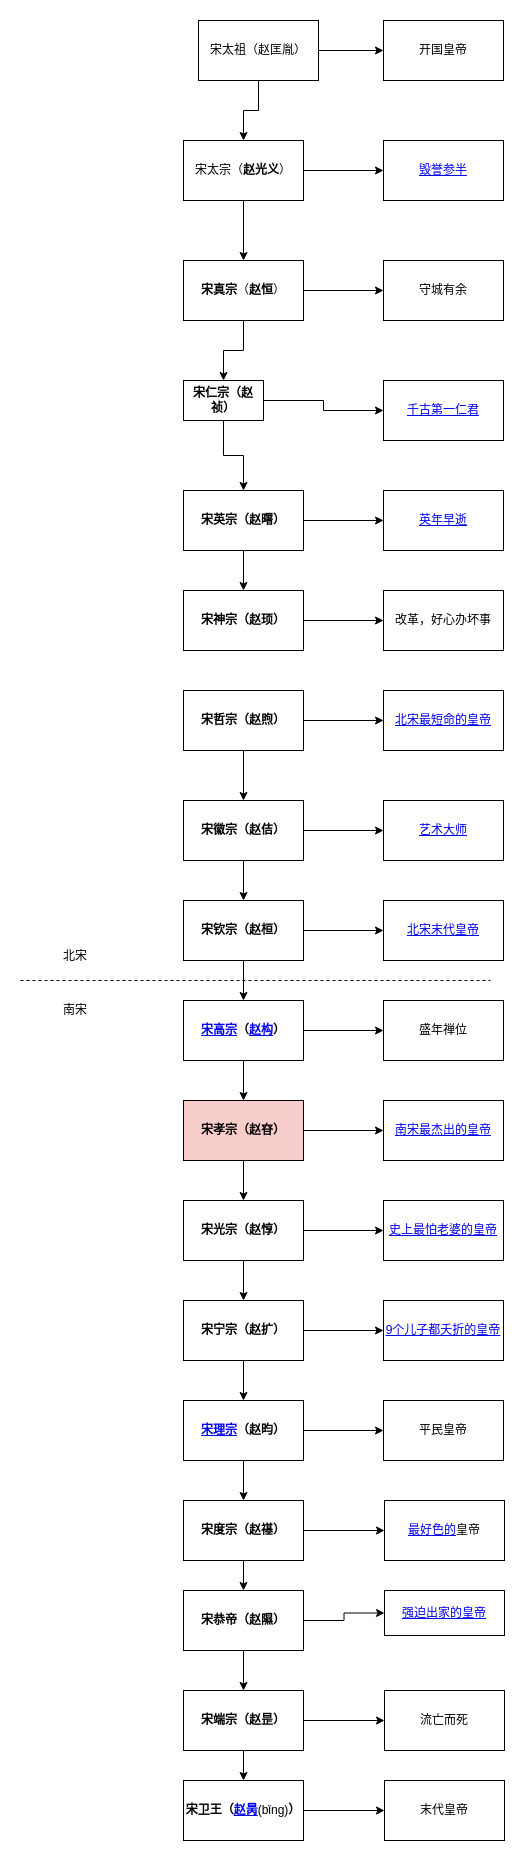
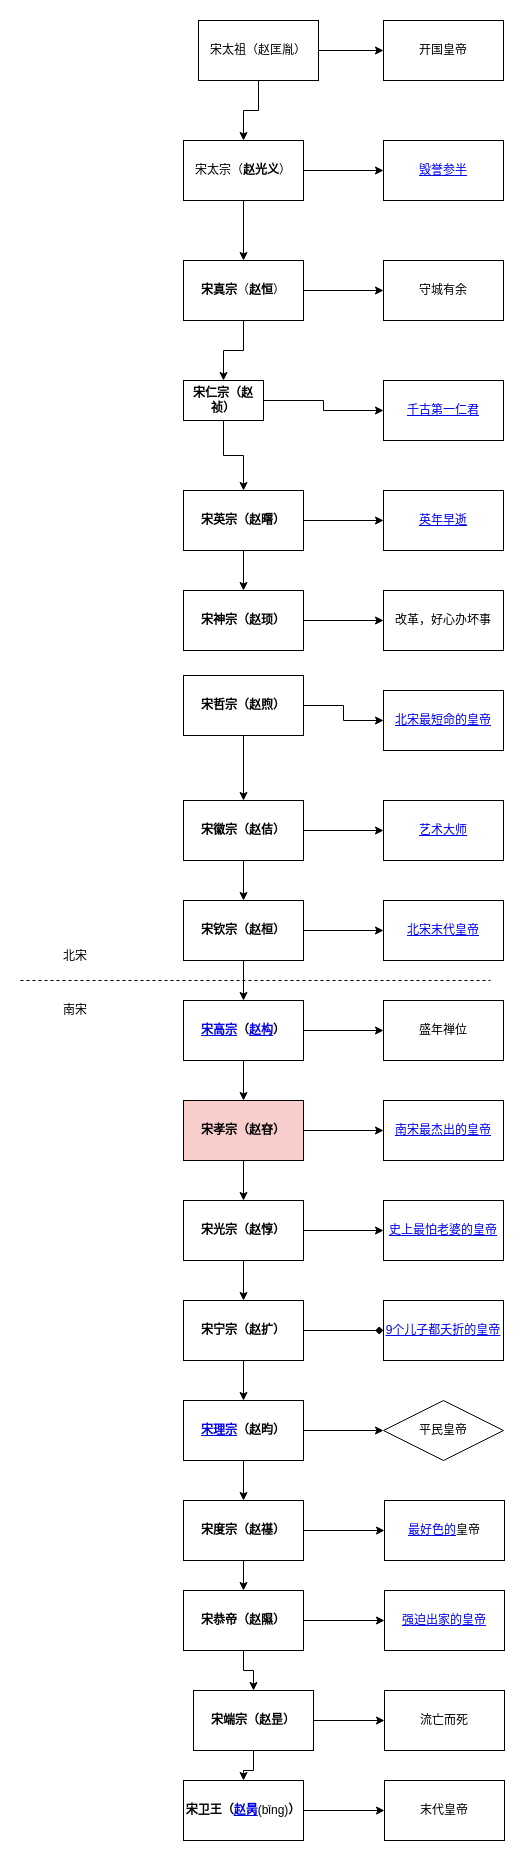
  <mxCell id="0" />
  <mxCell id="1" parent="0" />
  <mxCell id="2" value="" style="edgeStyle=orthogonalEdgeStyle;rounded=0;orthogonalLoop=1;jettySize=auto;html=1;" edge="1" parent="1" source="4" target="5"><mxGeometry relative="1" as="geometry" /></mxCell>
  <mxCell id="3" style="edgeStyle=orthogonalEdgeStyle;rounded=0;orthogonalLoop=1;jettySize=auto;html=1;entryX=0.5;entryY=0;entryDx=0;entryDy=0;" edge="1" parent="1" source="4" target="8"><mxGeometry relative="1" as="geometry" /></mxCell>
  <mxCell id="4" value="宋太祖（赵匡胤）" style="rounded=0;whiteSpace=wrap;html=1;" vertex="1" parent="1"><mxGeometry x="198" y="20" width="120" height="60" as="geometry" /></mxCell>
  <mxCell id="5" value="开国皇帝" style="rounded=0;whiteSpace=wrap;html=1;" vertex="1" parent="1"><mxGeometry x="383" y="20" width="120" height="60" as="geometry" /></mxCell>
  <mxCell id="6" value="" style="edgeStyle=orthogonalEdgeStyle;rounded=0;orthogonalLoop=1;jettySize=auto;html=1;" edge="1" parent="1" source="8" target="9"><mxGeometry relative="1" as="geometry" /></mxCell>
  <mxCell id="7" style="edgeStyle=orthogonalEdgeStyle;rounded=0;orthogonalLoop=1;jettySize=auto;html=1;entryX=0.5;entryY=0;entryDx=0;entryDy=0;" edge="1" parent="1" source="8" target="12"><mxGeometry relative="1" as="geometry" /></mxCell>
  <mxCell id="8" value="宋太宗（&lt;strong&gt;赵光义&lt;/strong&gt;）" style="rounded=0;whiteSpace=wrap;html=1;" vertex="1" parent="1"><mxGeometry x="183" y="140" width="120" height="60" as="geometry" /></mxCell>
  <mxCell id="9" value="&lt;a href=&quot;http://www.qulishi.com/news/201304/443.html&quot; target=&quot;_blank&quot;&gt;毁誉参半&lt;/a&gt;" style="rounded=0;whiteSpace=wrap;html=1;" vertex="1" parent="1"><mxGeometry x="383" y="140" width="120" height="60" as="geometry" /></mxCell>
  <mxCell id="10" value="" style="edgeStyle=orthogonalEdgeStyle;rounded=0;orthogonalLoop=1;jettySize=auto;html=1;" edge="1" parent="1" source="12" target="13"><mxGeometry relative="1" as="geometry" /></mxCell>
  <mxCell id="11" style="edgeStyle=orthogonalEdgeStyle;rounded=0;orthogonalLoop=1;jettySize=auto;html=1;entryX=0.5;entryY=0;entryDx=0;entryDy=0;" edge="1" parent="1" source="12" target="16"><mxGeometry relative="1" as="geometry" /></mxCell>
  <mxCell id="12" value="&lt;strong&gt;宋真宗&lt;/strong&gt;（&lt;strong&gt;赵恒&lt;/strong&gt;）" style="rounded=0;whiteSpace=wrap;html=1;" vertex="1" parent="1"><mxGeometry x="183" y="260" width="120" height="60" as="geometry" /></mxCell>
  <mxCell id="13" value="守城有余" style="rounded=0;whiteSpace=wrap;html=1;" vertex="1" parent="1"><mxGeometry x="383" y="260" width="120" height="60" as="geometry" /></mxCell>
  <mxCell id="14" value="" style="edgeStyle=orthogonalEdgeStyle;rounded=0;orthogonalLoop=1;jettySize=auto;html=1;" edge="1" parent="1" source="16" target="17"><mxGeometry relative="1" as="geometry" /></mxCell>
  <mxCell id="15" style="edgeStyle=orthogonalEdgeStyle;rounded=0;orthogonalLoop=1;jettySize=auto;html=1;entryX=0.5;entryY=0;entryDx=0;entryDy=0;" edge="1" parent="1" source="16" target="20"><mxGeometry relative="1" as="geometry" /></mxCell>
  <mxCell id="16" value="&lt;strong&gt;宋仁宗（&lt;/strong&gt;&lt;strong&gt;赵祯&lt;/strong&gt;&lt;strong&gt;）&lt;/strong&gt;" style="rounded=0;whiteSpace=wrap;html=1;" vertex="1" parent="1"><mxGeometry x="183" y="380" width="80" height="40" as="geometry" /></mxCell>
  <mxCell id="17" value="&lt;a href=&quot;http://www.qulishi.com/news/201304/445.html&quot; target=&quot;_blank&quot;&gt;千古第一仁君&lt;/a&gt;&lt;br&gt;" style="rounded=0;whiteSpace=wrap;html=1;" vertex="1" parent="1"><mxGeometry x="383" y="380" width="120" height="60" as="geometry" /></mxCell>
  <mxCell id="18" value="" style="edgeStyle=orthogonalEdgeStyle;rounded=0;orthogonalLoop=1;jettySize=auto;html=1;" edge="1" parent="1" source="20" target="21"><mxGeometry relative="1" as="geometry" /></mxCell>
  <mxCell id="19" style="edgeStyle=orthogonalEdgeStyle;rounded=0;orthogonalLoop=1;jettySize=auto;html=1;exitX=0.5;exitY=1;exitDx=0;exitDy=0;entryX=0.5;entryY=0;entryDx=0;entryDy=0;" edge="1" parent="1" source="20" target="23"><mxGeometry relative="1" as="geometry" /></mxCell>
  <mxCell id="20" value="&lt;strong&gt;宋英宗（&lt;/strong&gt;&lt;strong&gt;赵曙&lt;/strong&gt;&lt;strong&gt;）&lt;/strong&gt;" style="rounded=0;whiteSpace=wrap;html=1;" vertex="1" parent="1"><mxGeometry x="183" y="490" width="120" height="60" as="geometry" /></mxCell>
  <mxCell id="21" value="&lt;a href=&quot;http://www.qulishi.com/news/201304/446.html&quot; target=&quot;_blank&quot;&gt;英年早逝&lt;/a&gt;&lt;br&gt;" style="rounded=0;whiteSpace=wrap;html=1;" vertex="1" parent="1"><mxGeometry x="383" y="490" width="120" height="60" as="geometry" /></mxCell>
  <mxCell id="22" value="" style="edgeStyle=orthogonalEdgeStyle;rounded=0;orthogonalLoop=1;jettySize=auto;html=1;" edge="1" parent="1" source="23" target="24"><mxGeometry relative="1" as="geometry" /></mxCell>
  <mxCell id="23" value="&lt;strong&gt;宋神宗（&lt;/strong&gt;&lt;strong&gt;赵顼&lt;/strong&gt;&lt;strong&gt;）&lt;/strong&gt;" style="rounded=0;whiteSpace=wrap;html=1;" vertex="1" parent="1"><mxGeometry x="183" y="590" width="120" height="60" as="geometry" /></mxCell>
  <mxCell id="24" value="改革，好心办坏事" style="rounded=0;whiteSpace=wrap;html=1;" vertex="1" parent="1"><mxGeometry x="383" y="590" width="120" height="60" as="geometry" /></mxCell>
  <mxCell id="25" value="" style="edgeStyle=orthogonalEdgeStyle;rounded=0;orthogonalLoop=1;jettySize=auto;html=1;" edge="1" parent="1" source="27" target="28"><mxGeometry relative="1" as="geometry" /></mxCell>
  <mxCell id="26" style="edgeStyle=orthogonalEdgeStyle;rounded=0;orthogonalLoop=1;jettySize=auto;html=1;" edge="1" parent="1" source="27" target="31"><mxGeometry relative="1" as="geometry" /></mxCell>
- <mxCell id="27" value="&lt;strong&gt;宋哲宗（&lt;/strong&gt;&lt;strong&gt;赵煦&lt;/strong&gt;&lt;strong&gt;）&lt;/strong&gt;" style="rounded=0;whiteSpace=wrap;html=1;" vertex="1" parent="1"><mxGeometry x="183" y="690" width="120" height="60" as="geometry" /></mxCell>
+ <mxCell id="27" value="&lt;strong&gt;宋哲宗（&lt;/strong&gt;&lt;strong&gt;赵煦&lt;/strong&gt;&lt;strong&gt;）&lt;/strong&gt;" style="rounded=0;whiteSpace=wrap;html=1;" vertex="1" parent="1"><mxGeometry x="183" y="675" width="120" height="60" as="geometry" /></mxCell>
  <mxCell id="28" value="&lt;a href=&quot;http://www.qulishi.com/news/201304/456.html&quot; target=&quot;_blank&quot;&gt;北宋最短命的皇帝&lt;/a&gt;&lt;br&gt;" style="rounded=0;whiteSpace=wrap;html=1;" vertex="1" parent="1"><mxGeometry x="383" y="690" width="120" height="60" as="geometry" /></mxCell>
  <mxCell id="29" value="" style="edgeStyle=orthogonalEdgeStyle;rounded=0;orthogonalLoop=1;jettySize=auto;html=1;" edge="1" parent="1" source="31" target="32"><mxGeometry relative="1" as="geometry" /></mxCell>
  <mxCell id="30" style="edgeStyle=orthogonalEdgeStyle;rounded=0;orthogonalLoop=1;jettySize=auto;html=1;entryX=0.5;entryY=0;entryDx=0;entryDy=0;" edge="1" parent="1" source="31" target="35"><mxGeometry relative="1" as="geometry" /></mxCell>
  <mxCell id="31" value="&lt;strong&gt;宋徽宗（&lt;/strong&gt;&lt;strong&gt;赵佶&lt;/strong&gt;&lt;strong&gt;）&lt;/strong&gt;" style="rounded=0;whiteSpace=wrap;html=1;" vertex="1" parent="1"><mxGeometry x="183" y="800" width="120" height="60" as="geometry" /></mxCell>
  <mxCell id="32" value="&lt;a href=&quot;http://www.qulishi.com/news/201304/459.html&quot; target=&quot;_blank&quot;&gt;艺术大师&lt;/a&gt;" style="rounded=0;whiteSpace=wrap;html=1;" vertex="1" parent="1"><mxGeometry x="383" y="800" width="120" height="60" as="geometry" /></mxCell>
  <mxCell id="33" value="" style="edgeStyle=orthogonalEdgeStyle;rounded=0;orthogonalLoop=1;jettySize=auto;html=1;" edge="1" parent="1" source="35" target="36"><mxGeometry relative="1" as="geometry" /></mxCell>
  <mxCell id="34" style="edgeStyle=orthogonalEdgeStyle;rounded=0;orthogonalLoop=1;jettySize=auto;html=1;entryX=0.5;entryY=0;entryDx=0;entryDy=0;" edge="1" parent="1" source="35" target="39"><mxGeometry relative="1" as="geometry" /></mxCell>
  <mxCell id="35" value="&lt;strong&gt;宋钦宗（&lt;/strong&gt;&lt;strong&gt;赵桓&lt;/strong&gt;&lt;strong&gt;）&lt;/strong&gt;" style="rounded=0;whiteSpace=wrap;html=1;" vertex="1" parent="1"><mxGeometry x="183" y="900" width="120" height="60" as="geometry" /></mxCell>
  <mxCell id="36" value="&lt;a href=&quot;http://www.qulishi.com/news/201304/462.html&quot; target=&quot;_blank&quot;&gt;北宋末代皇帝&lt;/a&gt;&lt;br&gt;" style="rounded=0;whiteSpace=wrap;html=1;" vertex="1" parent="1"><mxGeometry x="383" y="900" width="120" height="60" as="geometry" /></mxCell>
  <mxCell id="37" style="edgeStyle=orthogonalEdgeStyle;rounded=0;orthogonalLoop=1;jettySize=auto;html=1;entryX=0.5;entryY=0;entryDx=0;entryDy=0;" edge="1" parent="1" source="39" target="46"><mxGeometry relative="1" as="geometry" /></mxCell>
  <mxCell id="38" value="" style="edgeStyle=orthogonalEdgeStyle;rounded=0;orthogonalLoop=1;jettySize=auto;html=1;" edge="1" parent="1" source="39" target="40"><mxGeometry relative="1" as="geometry" /></mxCell>
  <mxCell id="39" value="&lt;strong&gt;&lt;a href=&quot;http://www.qulishi.com/renwu/songgaozong/&quot;&gt;宋高宗&lt;/a&gt;（&lt;/strong&gt;&lt;strong&gt;&lt;a href=&quot;http://www.qulishi.com/renwu/zhaogou/&quot;&gt;赵构&lt;/a&gt;&lt;/strong&gt;&lt;strong&gt;）&lt;/strong&gt;" style="rounded=0;whiteSpace=wrap;html=1;" vertex="1" parent="1"><mxGeometry x="183" y="1000" width="120" height="60" as="geometry" /></mxCell>
  <mxCell id="40" value="盛年禅位" style="rounded=0;whiteSpace=wrap;html=1;" vertex="1" parent="1"><mxGeometry x="383" y="1000" width="120" height="60" as="geometry" /></mxCell>
  <mxCell id="41" value="" style="endArrow=none;dashed=1;html=1;" edge="1" parent="1"><mxGeometry width="50" height="50" relative="1" as="geometry"><mxPoint x="20" y="980" as="sourcePoint" /><mxPoint x="490" y="980" as="targetPoint" /></mxGeometry></mxCell>
  <mxCell id="42" value="北宋" style="text;html=1;resizable=0;points=[];autosize=1;align=left;verticalAlign=top;spacingTop=-4;" vertex="1" parent="1"><mxGeometry x="61" y="946" width="40" height="20" as="geometry" /></mxCell>
  <mxCell id="43" value="南宋" style="text;html=1;resizable=0;points=[];autosize=1;align=left;verticalAlign=top;spacingTop=-4;" vertex="1" parent="1"><mxGeometry x="61" y="1000" width="40" height="20" as="geometry" /></mxCell>
  <mxCell id="44" value="" style="edgeStyle=orthogonalEdgeStyle;rounded=0;orthogonalLoop=1;jettySize=auto;html=1;" edge="1" parent="1" source="46" target="47"><mxGeometry relative="1" as="geometry" /></mxCell>
  <mxCell id="45" style="edgeStyle=orthogonalEdgeStyle;rounded=0;orthogonalLoop=1;jettySize=auto;html=1;entryX=0.5;entryY=0;entryDx=0;entryDy=0;" edge="1" parent="1" source="46" target="50"><mxGeometry relative="1" as="geometry" /></mxCell>
  <mxCell id="46" value="&lt;strong&gt;宋孝宗（&lt;/strong&gt;&lt;strong&gt;赵昚&lt;/strong&gt;&lt;strong&gt;）&lt;/strong&gt;" style="rounded=0;whiteSpace=wrap;html=1;fillColor=#f8cecc;" vertex="1" parent="1"><mxGeometry x="183" y="1100" width="120" height="60" as="geometry" /></mxCell>
  <mxCell id="47" value="&lt;a href=&quot;http://www.qulishi.com/news/201304/464.html&quot; target=&quot;_blank&quot;&gt;南宋最杰出的皇帝&lt;/a&gt;&lt;br&gt;" style="rounded=0;whiteSpace=wrap;html=1;" vertex="1" parent="1"><mxGeometry x="383" y="1100" width="120" height="60" as="geometry" /></mxCell>
  <mxCell id="48" value="" style="edgeStyle=orthogonalEdgeStyle;rounded=0;orthogonalLoop=1;jettySize=auto;html=1;" edge="1" parent="1" source="50" target="51"><mxGeometry relative="1" as="geometry" /></mxCell>
  <mxCell id="49" style="edgeStyle=orthogonalEdgeStyle;rounded=0;orthogonalLoop=1;jettySize=auto;html=1;entryX=0.5;entryY=0;entryDx=0;entryDy=0;" edge="1" parent="1" source="50" target="54"><mxGeometry relative="1" as="geometry" /></mxCell>
  <mxCell id="50" value="&lt;strong&gt;&lt;font face=&quot;Verdana&quot;&gt;宋光宗（&lt;/font&gt;&lt;/strong&gt;&lt;strong&gt;赵惇&lt;/strong&gt;&lt;strong&gt;&lt;font face=&quot;Verdana&quot;&gt;）&lt;/font&gt;&lt;/strong&gt;" style="rounded=0;whiteSpace=wrap;html=1;" vertex="1" parent="1"><mxGeometry x="183" y="1200" width="120" height="60" as="geometry" /></mxCell>
  <mxCell id="51" value="&lt;a href=&quot;http://www.qulishi.com/news/201304/465.html&quot; target=&quot;_blank&quot;&gt;史上最怕老婆的皇帝&lt;/a&gt;&lt;br&gt;" style="rounded=0;whiteSpace=wrap;html=1;" vertex="1" parent="1"><mxGeometry x="383" y="1200" width="120" height="60" as="geometry" /></mxCell>
- <mxCell id="52" value="" style="edgeStyle=orthogonalEdgeStyle;rounded=0;orthogonalLoop=1;jettySize=auto;html=1;" edge="1" parent="1" source="54" target="55"><mxGeometry relative="1" as="geometry" /></mxCell>
+ <mxCell id="52" value="" style="edgeStyle=orthogonalEdgeStyle;rounded=0;orthogonalLoop=1;jettySize=auto;html=1;endArrow=diamond;" edge="1" parent="1" source="54" target="55"><mxGeometry relative="1" as="geometry" /></mxCell>
  <mxCell id="53" style="edgeStyle=orthogonalEdgeStyle;rounded=0;orthogonalLoop=1;jettySize=auto;html=1;entryX=0.5;entryY=0;entryDx=0;entryDy=0;" edge="1" parent="1" source="54" target="58"><mxGeometry relative="1" as="geometry" /></mxCell>
  <mxCell id="54" value="&lt;strong&gt;宋宁宗（&lt;/strong&gt;&lt;strong&gt;赵扩&lt;/strong&gt;&lt;strong&gt;）&lt;/strong&gt;" style="rounded=0;whiteSpace=wrap;html=1;" vertex="1" parent="1"><mxGeometry x="183" y="1300" width="120" height="60" as="geometry" /></mxCell>
  <mxCell id="55" value="&lt;a href=&quot;http://www.qulishi.com/news/201304/467.html&quot; target=&quot;_blank&quot;&gt;9个儿子都夭折的皇帝&lt;/a&gt;&lt;br&gt;" style="rounded=0;whiteSpace=wrap;html=1;" vertex="1" parent="1"><mxGeometry x="383" y="1300" width="120" height="60" as="geometry" /></mxCell>
  <mxCell id="56" value="" style="edgeStyle=orthogonalEdgeStyle;rounded=0;orthogonalLoop=1;jettySize=auto;html=1;" edge="1" parent="1" source="58" target="59"><mxGeometry relative="1" as="geometry" /></mxCell>
  <mxCell id="57" style="edgeStyle=orthogonalEdgeStyle;rounded=0;orthogonalLoop=1;jettySize=auto;html=1;entryX=0.5;entryY=0;entryDx=0;entryDy=0;" edge="1" parent="1" source="58" target="62"><mxGeometry relative="1" as="geometry" /></mxCell>
  <mxCell id="58" value="&lt;strong&gt;&lt;a href=&quot;http://www.qulishi.com/renwu/songlizong/&quot;&gt;宋理宗&lt;/a&gt;（&lt;/strong&gt;&lt;strong&gt;赵昀&lt;/strong&gt;&lt;strong&gt;）&lt;/strong&gt;" style="rounded=0;whiteSpace=wrap;html=1;" vertex="1" parent="1"><mxGeometry x="183" y="1400" width="120" height="60" as="geometry" /></mxCell>
- <mxCell id="59" value="平民皇帝" style="rounded=0;whiteSpace=wrap;html=1;" vertex="1" parent="1"><mxGeometry x="383" y="1400" width="120" height="60" as="geometry" /></mxCell>
+ <mxCell id="59" value="平民皇帝" style="rhombus;whiteSpace=wrap;html=1;" vertex="1" parent="1"><mxGeometry x="383" y="1400" width="120" height="60" as="geometry" /></mxCell>
  <mxCell id="60" value="" style="edgeStyle=orthogonalEdgeStyle;rounded=0;orthogonalLoop=1;jettySize=auto;html=1;" edge="1" parent="1" source="62" target="63"><mxGeometry relative="1" as="geometry" /></mxCell>
  <mxCell id="61" style="edgeStyle=orthogonalEdgeStyle;rounded=0;orthogonalLoop=1;jettySize=auto;html=1;" edge="1" parent="1" source="62" target="66"><mxGeometry relative="1" as="geometry" /></mxCell>
  <mxCell id="62" value="&lt;strong&gt;宋度宗（&lt;/strong&gt;&lt;strong&gt;赵禥&lt;/strong&gt;&lt;strong&gt;）&lt;/strong&gt;" style="rounded=0;whiteSpace=wrap;html=1;" vertex="1" parent="1"><mxGeometry x="183" y="1500" width="120" height="60" as="geometry" /></mxCell>
  <mxCell id="63" value="&lt;a href=&quot;http://www.qulishi.com/news/201304/469.html&quot; target=&quot;_blank&quot;&gt;最好色的&lt;/a&gt;皇帝&lt;br&gt;" style="rounded=0;whiteSpace=wrap;html=1;" vertex="1" parent="1"><mxGeometry x="384" y="1500" width="120" height="60" as="geometry" /></mxCell>
  <mxCell id="64" value="" style="edgeStyle=orthogonalEdgeStyle;rounded=0;orthogonalLoop=1;jettySize=auto;html=1;" edge="1" parent="1" source="66" target="67"><mxGeometry relative="1" as="geometry" /></mxCell>
  <mxCell id="65" style="edgeStyle=orthogonalEdgeStyle;rounded=0;orthogonalLoop=1;jettySize=auto;html=1;" edge="1" parent="1" source="66" target="70"><mxGeometry relative="1" as="geometry" /></mxCell>
  <mxCell id="66" value="&lt;strong&gt;宋恭帝（&lt;/strong&gt;&lt;strong&gt;赵隰&lt;/strong&gt;&lt;strong&gt;）&lt;/strong&gt;" style="rounded=0;whiteSpace=wrap;html=1;" vertex="1" parent="1"><mxGeometry x="183" y="1590" width="120" height="60" as="geometry" /></mxCell>
- <mxCell id="67" value="&lt;a href=&quot;http://www.qulishi.com/news/201304/470.html&quot; target=&quot;_blank&quot;&gt;强迫出家的皇帝&lt;/a&gt;" style="rounded=0;whiteSpace=wrap;html=1;" vertex="1" parent="1"><mxGeometry x="384" y="1590" width="120" height="45" as="geometry" /></mxCell>
+ <mxCell id="67" value="&lt;a href=&quot;http://www.qulishi.com/news/201304/470.html&quot; target=&quot;_blank&quot;&gt;强迫出家的皇帝&lt;/a&gt;" style="rounded=0;whiteSpace=wrap;html=1;" vertex="1" parent="1"><mxGeometry x="384" y="1590" width="120" height="60" as="geometry" /></mxCell>
  <mxCell id="68" value="" style="edgeStyle=orthogonalEdgeStyle;rounded=0;orthogonalLoop=1;jettySize=auto;html=1;" edge="1" parent="1" source="70" target="71"><mxGeometry relative="1" as="geometry" /></mxCell>
  <mxCell id="69" style="edgeStyle=orthogonalEdgeStyle;rounded=0;orthogonalLoop=1;jettySize=auto;html=1;entryX=0.5;entryY=0;entryDx=0;entryDy=0;" edge="1" parent="1" source="70" target="73"><mxGeometry relative="1" as="geometry" /></mxCell>
- <mxCell id="70" value="&lt;strong&gt;宋端宗（&lt;/strong&gt;&lt;strong&gt;赵昰&lt;/strong&gt;&lt;strong&gt;）&lt;/strong&gt;" style="rounded=0;whiteSpace=wrap;html=1;" vertex="1" parent="1"><mxGeometry x="183" y="1690" width="120" height="60" as="geometry" /></mxCell>
+ <mxCell id="70" value="&lt;strong&gt;宋端宗（&lt;/strong&gt;&lt;strong&gt;赵昰&lt;/strong&gt;&lt;strong&gt;）&lt;/strong&gt;" style="rounded=0;whiteSpace=wrap;html=1;" vertex="1" parent="1"><mxGeometry x="193" y="1690" width="120" height="60" as="geometry" /></mxCell>
  <mxCell id="71" value="流亡而死" style="rounded=0;whiteSpace=wrap;html=1;" vertex="1" parent="1"><mxGeometry x="384" y="1690" width="120" height="60" as="geometry" /></mxCell>
  <mxCell id="72" value="" style="edgeStyle=orthogonalEdgeStyle;rounded=0;orthogonalLoop=1;jettySize=auto;html=1;" edge="1" parent="1" source="73" target="74"><mxGeometry relative="1" as="geometry" /></mxCell>
  <mxCell id="73" value="&lt;strong&gt;宋卫王（&lt;/strong&gt;&lt;strong&gt;&lt;a href=&quot;http://www.qulishi.com/renwu/zhaobing/&quot;&gt;赵昺&lt;/a&gt;&lt;/strong&gt;(bǐng)&lt;strong&gt;）&lt;/strong&gt;" style="rounded=0;whiteSpace=wrap;html=1;" vertex="1" parent="1"><mxGeometry x="183" y="1780" width="120" height="60" as="geometry" /></mxCell>
  <mxCell id="74" value="末代皇帝" style="rounded=0;whiteSpace=wrap;html=1;" vertex="1" parent="1"><mxGeometry x="384" y="1780" width="120" height="60" as="geometry" /></mxCell>
